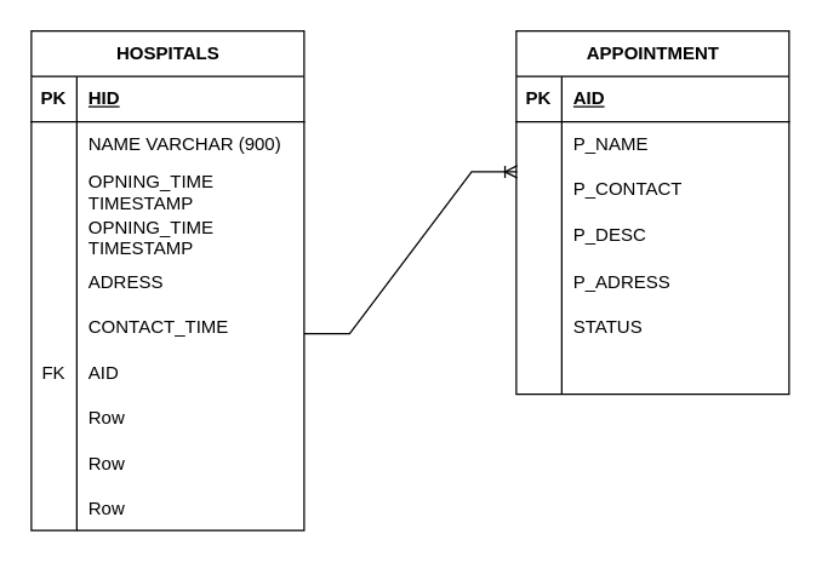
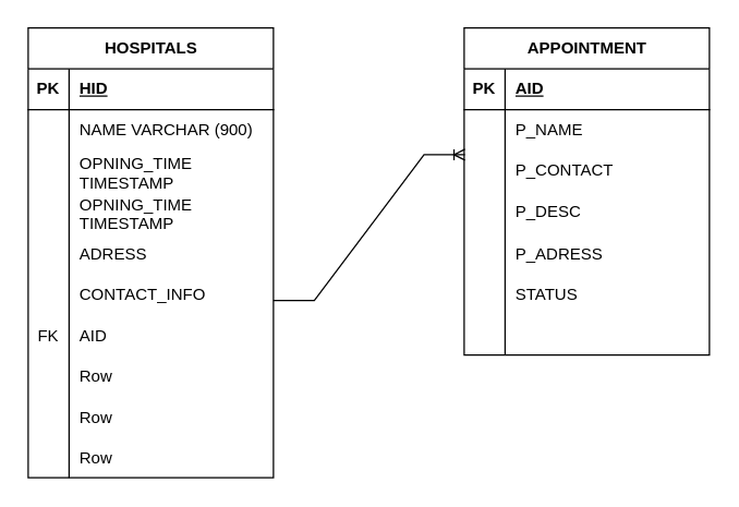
  <mxCell id="0" />
  <mxCell id="1" parent="0" />
  <mxCell id="2" value="HOSPITALS" style="shape=table;startSize=30;container=1;collapsible=1;childLayout=tableLayout;fixedRows=1;rowLines=0;fontStyle=1;align=center;resizeLast=1;html=1;" vertex="1" parent="1"><mxGeometry x="20" y="20" width="180" height="330" as="geometry" /></mxCell>
  <mxCell id="3" value="" style="shape=tableRow;horizontal=0;startSize=0;swimlaneHead=0;swimlaneBody=0;fillColor=none;collapsible=0;dropTarget=0;points=[[0,0.5],[1,0.5]];portConstraint=eastwest;top=0;left=0;right=0;bottom=1;" vertex="1" parent="2"><mxGeometry y="30" width="180" height="30" as="geometry" /></mxCell>
  <mxCell id="4" value="PK" style="shape=partialRectangle;connectable=0;fillColor=none;top=0;left=0;bottom=0;right=0;fontStyle=1;overflow=hidden;whiteSpace=wrap;html=1;" vertex="1" parent="3"><mxGeometry width="30" height="30" as="geometry"><mxRectangle width="30" height="30" as="alternateBounds" /></mxGeometry></mxCell>
  <mxCell id="5" value="HID" style="shape=partialRectangle;connectable=0;fillColor=none;top=0;left=0;bottom=0;right=0;align=left;spacingLeft=6;fontStyle=5;overflow=hidden;whiteSpace=wrap;html=1;" vertex="1" parent="3"><mxGeometry x="30" width="150" height="30" as="geometry"><mxRectangle width="150" height="30" as="alternateBounds" /></mxGeometry></mxCell>
  <mxCell id="6" value="" style="shape=tableRow;horizontal=0;startSize=0;swimlaneHead=0;swimlaneBody=0;fillColor=none;collapsible=0;dropTarget=0;points=[[0,0.5],[1,0.5]];portConstraint=eastwest;top=0;left=0;right=0;bottom=0;" vertex="1" parent="2"><mxGeometry y="60" width="180" height="30" as="geometry" /></mxCell>
  <mxCell id="7" value="" style="shape=partialRectangle;connectable=0;fillColor=none;top=0;left=0;bottom=0;right=0;editable=1;overflow=hidden;whiteSpace=wrap;html=1;" vertex="1" parent="6"><mxGeometry width="30" height="30" as="geometry"><mxRectangle width="30" height="30" as="alternateBounds" /></mxGeometry></mxCell>
  <mxCell id="8" value="NAME VARCHAR (900)" style="shape=partialRectangle;connectable=0;fillColor=none;top=0;left=0;bottom=0;right=0;align=left;spacingLeft=6;overflow=hidden;whiteSpace=wrap;html=1;" vertex="1" parent="6"><mxGeometry x="30" width="150" height="30" as="geometry"><mxRectangle width="150" height="30" as="alternateBounds" /></mxGeometry></mxCell>
  <mxCell id="9" value="" style="shape=tableRow;horizontal=0;startSize=0;swimlaneHead=0;swimlaneBody=0;fillColor=none;collapsible=0;dropTarget=0;points=[[0,0.5],[1,0.5]];portConstraint=eastwest;top=0;left=0;right=0;bottom=0;" vertex="1" parent="2"><mxGeometry y="90" width="180" height="30" as="geometry" /></mxCell>
  <mxCell id="10" value="" style="shape=partialRectangle;connectable=0;fillColor=none;top=0;left=0;bottom=0;right=0;editable=1;overflow=hidden;whiteSpace=wrap;html=1;" vertex="1" parent="9"><mxGeometry width="30" height="30" as="geometry"><mxRectangle width="30" height="30" as="alternateBounds" /></mxGeometry></mxCell>
  <mxCell id="11" value="OPNING_TIME TIMESTAMP" style="shape=partialRectangle;connectable=0;fillColor=none;top=0;left=0;bottom=0;right=0;align=left;spacingLeft=6;overflow=hidden;whiteSpace=wrap;html=1;" vertex="1" parent="9"><mxGeometry x="30" width="150" height="30" as="geometry"><mxRectangle width="150" height="30" as="alternateBounds" /></mxGeometry></mxCell>
  <mxCell id="12" value="" style="shape=tableRow;horizontal=0;startSize=0;swimlaneHead=0;swimlaneBody=0;fillColor=none;collapsible=0;dropTarget=0;points=[[0,0.5],[1,0.5]];portConstraint=eastwest;top=0;left=0;right=0;bottom=0;" vertex="1" parent="2"><mxGeometry y="120" width="180" height="30" as="geometry" /></mxCell>
  <mxCell id="13" value="" style="shape=partialRectangle;connectable=0;fillColor=none;top=0;left=0;bottom=0;right=0;editable=1;overflow=hidden;whiteSpace=wrap;html=1;" vertex="1" parent="12"><mxGeometry width="30" height="30" as="geometry"><mxRectangle width="30" height="30" as="alternateBounds" /></mxGeometry></mxCell>
  <mxCell id="14" value="OPNING_TIME TIMESTAMP" style="shape=partialRectangle;connectable=0;fillColor=none;top=0;left=0;bottom=0;right=0;align=left;spacingLeft=6;overflow=hidden;whiteSpace=wrap;html=1;" vertex="1" parent="12"><mxGeometry x="30" width="150" height="30" as="geometry"><mxRectangle width="150" height="30" as="alternateBounds" /></mxGeometry></mxCell>
  <mxCell id="15" value="" style="shape=tableRow;horizontal=0;startSize=0;swimlaneHead=0;swimlaneBody=0;fillColor=none;collapsible=0;dropTarget=0;points=[[0,0.5],[1,0.5]];portConstraint=eastwest;top=0;left=0;right=0;bottom=0;" vertex="1" parent="2"><mxGeometry y="150" width="180" height="30" as="geometry" /></mxCell>
  <mxCell id="16" value="" style="shape=partialRectangle;connectable=0;fillColor=none;top=0;left=0;bottom=0;right=0;editable=1;overflow=hidden;" vertex="1" parent="15"><mxGeometry width="30" height="30" as="geometry"><mxRectangle width="30" height="30" as="alternateBounds" /></mxGeometry></mxCell>
  <mxCell id="17" value="ADRESS" style="shape=partialRectangle;connectable=0;fillColor=none;top=0;left=0;bottom=0;right=0;align=left;spacingLeft=6;overflow=hidden;" vertex="1" parent="15"><mxGeometry x="30" width="150" height="30" as="geometry"><mxRectangle width="150" height="30" as="alternateBounds" /></mxGeometry></mxCell>
  <mxCell id="18" value="" style="shape=tableRow;horizontal=0;startSize=0;swimlaneHead=0;swimlaneBody=0;fillColor=none;collapsible=0;dropTarget=0;points=[[0,0.5],[1,0.5]];portConstraint=eastwest;top=0;left=0;right=0;bottom=0;" vertex="1" parent="2"><mxGeometry y="180" width="180" height="30" as="geometry" /></mxCell>
  <mxCell id="19" value="" style="shape=partialRectangle;connectable=0;fillColor=none;top=0;left=0;bottom=0;right=0;editable=1;overflow=hidden;" vertex="1" parent="18"><mxGeometry width="30" height="30" as="geometry"><mxRectangle width="30" height="30" as="alternateBounds" /></mxGeometry></mxCell>
- <mxCell id="20" value="CONTACT_TIME" style="shape=partialRectangle;connectable=0;fillColor=none;top=0;left=0;bottom=0;right=0;align=left;spacingLeft=6;overflow=hidden;" vertex="1" parent="18"><mxGeometry x="30" width="150" height="30" as="geometry"><mxRectangle width="150" height="30" as="alternateBounds" /></mxGeometry></mxCell>
+ <mxCell id="20" value="CONTACT_INFO" style="shape=partialRectangle;connectable=0;fillColor=none;top=0;left=0;bottom=0;right=0;align=left;spacingLeft=6;overflow=hidden;" vertex="1" parent="18"><mxGeometry x="30" width="150" height="30" as="geometry"><mxRectangle width="150" height="30" as="alternateBounds" /></mxGeometry></mxCell>
  <mxCell id="21" value="" style="shape=tableRow;horizontal=0;startSize=0;swimlaneHead=0;swimlaneBody=0;fillColor=none;collapsible=0;dropTarget=0;points=[[0,0.5],[1,0.5]];portConstraint=eastwest;top=0;left=0;right=0;bottom=0;" vertex="1" parent="2"><mxGeometry y="210" width="180" height="30" as="geometry" /></mxCell>
  <mxCell id="22" value="FK" style="shape=partialRectangle;connectable=0;fillColor=none;top=0;left=0;bottom=0;right=0;editable=1;overflow=hidden;" vertex="1" parent="21"><mxGeometry width="30" height="30" as="geometry"><mxRectangle width="30" height="30" as="alternateBounds" /></mxGeometry></mxCell>
  <mxCell id="23" value="AID" style="shape=partialRectangle;connectable=0;fillColor=none;top=0;left=0;bottom=0;right=0;align=left;spacingLeft=6;overflow=hidden;" vertex="1" parent="21"><mxGeometry x="30" width="150" height="30" as="geometry"><mxRectangle width="150" height="30" as="alternateBounds" /></mxGeometry></mxCell>
  <mxCell id="24" value="" style="shape=tableRow;horizontal=0;startSize=0;swimlaneHead=0;swimlaneBody=0;fillColor=none;collapsible=0;dropTarget=0;points=[[0,0.5],[1,0.5]];portConstraint=eastwest;top=0;left=0;right=0;bottom=0;" vertex="1" parent="2"><mxGeometry y="240" width="180" height="30" as="geometry" /></mxCell>
  <mxCell id="25" value="" style="shape=partialRectangle;connectable=0;fillColor=none;top=0;left=0;bottom=0;right=0;editable=1;overflow=hidden;" vertex="1" parent="24"><mxGeometry width="30" height="30" as="geometry"><mxRectangle width="30" height="30" as="alternateBounds" /></mxGeometry></mxCell>
  <mxCell id="26" value="Row" style="shape=partialRectangle;connectable=0;fillColor=none;top=0;left=0;bottom=0;right=0;align=left;spacingLeft=6;overflow=hidden;" vertex="1" parent="24"><mxGeometry x="30" width="150" height="30" as="geometry"><mxRectangle width="150" height="30" as="alternateBounds" /></mxGeometry></mxCell>
  <mxCell id="27" value="" style="shape=tableRow;horizontal=0;startSize=0;swimlaneHead=0;swimlaneBody=0;fillColor=none;collapsible=0;dropTarget=0;points=[[0,0.5],[1,0.5]];portConstraint=eastwest;top=0;left=0;right=0;bottom=0;" vertex="1" parent="2"><mxGeometry y="270" width="180" height="30" as="geometry" /></mxCell>
  <mxCell id="28" value="" style="shape=partialRectangle;connectable=0;fillColor=none;top=0;left=0;bottom=0;right=0;editable=1;overflow=hidden;" vertex="1" parent="27"><mxGeometry width="30" height="30" as="geometry"><mxRectangle width="30" height="30" as="alternateBounds" /></mxGeometry></mxCell>
  <mxCell id="29" value="Row" style="shape=partialRectangle;connectable=0;fillColor=none;top=0;left=0;bottom=0;right=0;align=left;spacingLeft=6;overflow=hidden;" vertex="1" parent="27"><mxGeometry x="30" width="150" height="30" as="geometry"><mxRectangle width="150" height="30" as="alternateBounds" /></mxGeometry></mxCell>
  <mxCell id="30" value="" style="shape=tableRow;horizontal=0;startSize=0;swimlaneHead=0;swimlaneBody=0;fillColor=none;collapsible=0;dropTarget=0;points=[[0,0.5],[1,0.5]];portConstraint=eastwest;top=0;left=0;right=0;bottom=0;" vertex="1" parent="2"><mxGeometry y="300" width="180" height="30" as="geometry" /></mxCell>
  <mxCell id="31" value="" style="shape=partialRectangle;connectable=0;fillColor=none;top=0;left=0;bottom=0;right=0;editable=1;overflow=hidden;" vertex="1" parent="30"><mxGeometry width="30" height="30" as="geometry"><mxRectangle width="30" height="30" as="alternateBounds" /></mxGeometry></mxCell>
  <mxCell id="32" value="Row" style="shape=partialRectangle;connectable=0;fillColor=none;top=0;left=0;bottom=0;right=0;align=left;spacingLeft=6;overflow=hidden;" vertex="1" parent="30"><mxGeometry x="30" width="150" height="30" as="geometry"><mxRectangle width="150" height="30" as="alternateBounds" /></mxGeometry></mxCell>
  <mxCell id="33" value="APPOINTMENT" style="shape=table;startSize=30;container=1;collapsible=1;childLayout=tableLayout;fixedRows=1;rowLines=0;fontStyle=1;align=center;resizeLast=1;html=1;" vertex="1" parent="1"><mxGeometry x="340" y="20" width="180" height="240" as="geometry" /></mxCell>
  <mxCell id="34" value="" style="shape=tableRow;horizontal=0;startSize=0;swimlaneHead=0;swimlaneBody=0;fillColor=none;collapsible=0;dropTarget=0;points=[[0,0.5],[1,0.5]];portConstraint=eastwest;top=0;left=0;right=0;bottom=1;" vertex="1" parent="33"><mxGeometry y="30" width="180" height="30" as="geometry" /></mxCell>
  <mxCell id="35" value="PK" style="shape=partialRectangle;connectable=0;fillColor=none;top=0;left=0;bottom=0;right=0;fontStyle=1;overflow=hidden;whiteSpace=wrap;html=1;" vertex="1" parent="34"><mxGeometry width="30" height="30" as="geometry"><mxRectangle width="30" height="30" as="alternateBounds" /></mxGeometry></mxCell>
  <mxCell id="36" value="AID" style="shape=partialRectangle;connectable=0;fillColor=none;top=0;left=0;bottom=0;right=0;align=left;spacingLeft=6;fontStyle=5;overflow=hidden;whiteSpace=wrap;html=1;" vertex="1" parent="34"><mxGeometry x="30" width="150" height="30" as="geometry"><mxRectangle width="150" height="30" as="alternateBounds" /></mxGeometry></mxCell>
  <mxCell id="37" value="" style="shape=tableRow;horizontal=0;startSize=0;swimlaneHead=0;swimlaneBody=0;fillColor=none;collapsible=0;dropTarget=0;points=[[0,0.5],[1,0.5]];portConstraint=eastwest;top=0;left=0;right=0;bottom=0;" vertex="1" parent="33"><mxGeometry y="60" width="180" height="30" as="geometry" /></mxCell>
  <mxCell id="38" value="" style="shape=partialRectangle;connectable=0;fillColor=none;top=0;left=0;bottom=0;right=0;editable=1;overflow=hidden;whiteSpace=wrap;html=1;" vertex="1" parent="37"><mxGeometry width="30" height="30" as="geometry"><mxRectangle width="30" height="30" as="alternateBounds" /></mxGeometry></mxCell>
  <mxCell id="39" value="P_NAME" style="shape=partialRectangle;connectable=0;fillColor=none;top=0;left=0;bottom=0;right=0;align=left;spacingLeft=6;overflow=hidden;whiteSpace=wrap;html=1;" vertex="1" parent="37"><mxGeometry x="30" width="150" height="30" as="geometry"><mxRectangle width="150" height="30" as="alternateBounds" /></mxGeometry></mxCell>
  <mxCell id="40" value="" style="shape=tableRow;horizontal=0;startSize=0;swimlaneHead=0;swimlaneBody=0;fillColor=none;collapsible=0;dropTarget=0;points=[[0,0.5],[1,0.5]];portConstraint=eastwest;top=0;left=0;right=0;bottom=0;" vertex="1" parent="33"><mxGeometry y="90" width="180" height="30" as="geometry" /></mxCell>
  <mxCell id="41" value="" style="shape=partialRectangle;connectable=0;fillColor=none;top=0;left=0;bottom=0;right=0;editable=1;overflow=hidden;whiteSpace=wrap;html=1;" vertex="1" parent="40"><mxGeometry width="30" height="30" as="geometry"><mxRectangle width="30" height="30" as="alternateBounds" /></mxGeometry></mxCell>
  <mxCell id="42" value="P_CONTACT" style="shape=partialRectangle;connectable=0;fillColor=none;top=0;left=0;bottom=0;right=0;align=left;spacingLeft=6;overflow=hidden;whiteSpace=wrap;html=1;" vertex="1" parent="40"><mxGeometry x="30" width="150" height="30" as="geometry"><mxRectangle width="150" height="30" as="alternateBounds" /></mxGeometry></mxCell>
  <mxCell id="43" value="" style="shape=tableRow;horizontal=0;startSize=0;swimlaneHead=0;swimlaneBody=0;fillColor=none;collapsible=0;dropTarget=0;points=[[0,0.5],[1,0.5]];portConstraint=eastwest;top=0;left=0;right=0;bottom=0;" vertex="1" parent="33"><mxGeometry y="120" width="180" height="30" as="geometry" /></mxCell>
  <mxCell id="44" value="" style="shape=partialRectangle;connectable=0;fillColor=none;top=0;left=0;bottom=0;right=0;editable=1;overflow=hidden;whiteSpace=wrap;html=1;" vertex="1" parent="43"><mxGeometry width="30" height="30" as="geometry"><mxRectangle width="30" height="30" as="alternateBounds" /></mxGeometry></mxCell>
  <mxCell id="45" value="P_DESC" style="shape=partialRectangle;connectable=0;fillColor=none;top=0;left=0;bottom=0;right=0;align=left;spacingLeft=6;overflow=hidden;whiteSpace=wrap;html=1;" vertex="1" parent="43"><mxGeometry x="30" width="150" height="30" as="geometry"><mxRectangle width="150" height="30" as="alternateBounds" /></mxGeometry></mxCell>
  <mxCell id="46" value="" style="shape=tableRow;horizontal=0;startSize=0;swimlaneHead=0;swimlaneBody=0;fillColor=none;collapsible=0;dropTarget=0;points=[[0,0.5],[1,0.5]];portConstraint=eastwest;top=0;left=0;right=0;bottom=0;" vertex="1" parent="33"><mxGeometry y="150" width="180" height="30" as="geometry" /></mxCell>
  <mxCell id="47" value="" style="shape=partialRectangle;connectable=0;fillColor=none;top=0;left=0;bottom=0;right=0;editable=1;overflow=hidden;" vertex="1" parent="46"><mxGeometry width="30" height="30" as="geometry"><mxRectangle width="30" height="30" as="alternateBounds" /></mxGeometry></mxCell>
  <mxCell id="48" value="P_ADRESS" style="shape=partialRectangle;connectable=0;fillColor=none;top=0;left=0;bottom=0;right=0;align=left;spacingLeft=6;overflow=hidden;" vertex="1" parent="46"><mxGeometry x="30" width="150" height="30" as="geometry"><mxRectangle width="150" height="30" as="alternateBounds" /></mxGeometry></mxCell>
  <mxCell id="49" value="" style="shape=tableRow;horizontal=0;startSize=0;swimlaneHead=0;swimlaneBody=0;fillColor=none;collapsible=0;dropTarget=0;points=[[0,0.5],[1,0.5]];portConstraint=eastwest;top=0;left=0;right=0;bottom=0;" vertex="1" parent="33"><mxGeometry y="180" width="180" height="30" as="geometry" /></mxCell>
  <mxCell id="50" value="" style="shape=partialRectangle;connectable=0;fillColor=none;top=0;left=0;bottom=0;right=0;editable=1;overflow=hidden;" vertex="1" parent="49"><mxGeometry width="30" height="30" as="geometry"><mxRectangle width="30" height="30" as="alternateBounds" /></mxGeometry></mxCell>
  <mxCell id="51" value="STATUS" style="shape=partialRectangle;connectable=0;fillColor=none;top=0;left=0;bottom=0;right=0;align=left;spacingLeft=6;overflow=hidden;" vertex="1" parent="49"><mxGeometry x="30" width="150" height="30" as="geometry"><mxRectangle width="150" height="30" as="alternateBounds" /></mxGeometry></mxCell>
  <mxCell id="52" value="" style="shape=tableRow;horizontal=0;startSize=0;swimlaneHead=0;swimlaneBody=0;fillColor=none;collapsible=0;dropTarget=0;points=[[0,0.5],[1,0.5]];portConstraint=eastwest;top=0;left=0;right=0;bottom=0;" vertex="1" parent="33"><mxGeometry y="210" width="180" height="30" as="geometry" /></mxCell>
  <mxCell id="53" value="" style="shape=partialRectangle;connectable=0;fillColor=none;top=0;left=0;bottom=0;right=0;editable=1;overflow=hidden;" vertex="1" parent="52"><mxGeometry width="30" height="30" as="geometry"><mxRectangle width="30" height="30" as="alternateBounds" /></mxGeometry></mxCell>
  <mxCell id="54" value="" style="shape=partialRectangle;connectable=0;fillColor=none;top=0;left=0;bottom=0;right=0;align=left;spacingLeft=6;overflow=hidden;" vertex="1" parent="52"><mxGeometry x="30" width="150" height="30" as="geometry"><mxRectangle width="150" height="30" as="alternateBounds" /></mxGeometry></mxCell>
  <mxCell id="55" value="" style="edgeStyle=entityRelationEdgeStyle;fontSize=12;html=1;endArrow=ERoneToMany;rounded=0;entryX=0.003;entryY=0.1;entryDx=0;entryDy=0;entryPerimeter=0;" edge="1" parent="1" target="40"><mxGeometry width="100" height="100" relative="1" as="geometry"><mxPoint x="200" y="220" as="sourcePoint" /><mxPoint x="300" y="120" as="targetPoint" /><Array as="points"><mxPoint x="90" y="170" /></Array></mxGeometry></mxCell>
